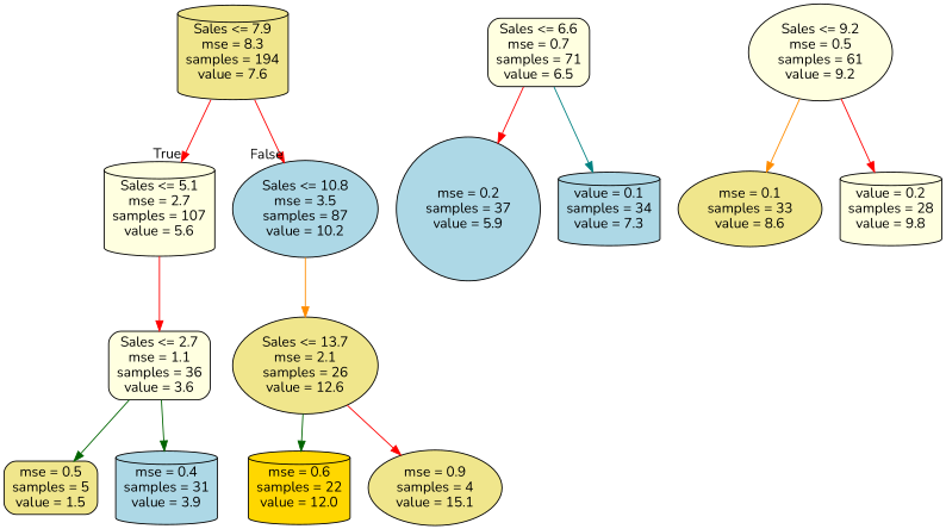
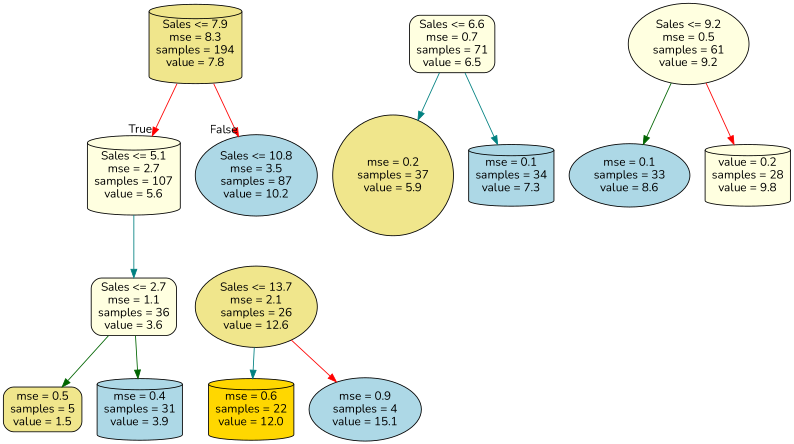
  digraph {
    fontname=Nunito
    node [color=black fillcolor=khaki fontname=Nunito shape=cylinder style="rounded,filled"]
    edge [color=red fontname=Nunito]
-   n1 [label="Sales <= 7.9\nmse = 8.3\nsamples = 194\nvalue = 7.6"]
+   n1 [label="Sales <= 7.9\nmse = 8.3\nsamples = 194\nvalue = 7.8"]
    n2 [fillcolor=lightyellow label="Sales <= 5.1\nmse = 2.7\nsamples = 107\nvalue = 5.6"]
    n3 [fillcolor=lightblue label="Sales <= 10.8\nmse = 3.5\nsamples = 87\nvalue = 10.2" shape=ellipse]
    n4 [fillcolor=lightyellow label="Sales <= 2.7\nmse = 1.1\nsamples = 36\nvalue = 3.6" shape=box]
    n5 [label="Sales <= 13.7\nmse = 2.1\nsamples = 26\nvalue = 12.6" shape=ellipse]
    n6 [label="mse = 0.5\nsamples = 5\nvalue = 1.5" shape=box]
    n7 [fillcolor=lightblue label="mse = 0.4\nsamples = 31\nvalue = 3.9"]
    n8 [fillcolor=lightyellow label="Sales <= 6.6\nmse = 0.7\nsamples = 71\nvalue = 6.5" shape=box]
-   n9 [fillcolor=lightblue label="mse = 0.2\nsamples = 37\nvalue = 5.9" shape=circle]
-   n10 [fillcolor=lightblue label="value = 0.1\nsamples = 34\nvalue = 7.3"]
+   n9 [label="mse = 0.2\nsamples = 37\nvalue = 5.9" shape=circle]
+   n10 [fillcolor=lightblue label="mse = 0.1\nsamples = 34\nvalue = 7.3"]
    n11 [fillcolor=lightyellow label="Sales <= 9.2\nmse = 0.5\nsamples = 61\nvalue = 9.2" shape=ellipse]
-   n12 [label="mse = 0.1\nsamples = 33\nvalue = 8.6" shape=ellipse]
+   n12 [fillcolor=lightblue label="mse = 0.1\nsamples = 33\nvalue = 8.6" shape=ellipse]
    n13 [fillcolor=lightyellow label="value = 0.2\nsamples = 28\nvalue = 9.8"]
    n14 [fillcolor=gold label="mse = 0.6\nsamples = 22\nvalue = 12.0"]
-   n15 [label="mse = 0.9\nsamples = 4\nvalue = 15.1" shape=ellipse]
+   n15 [fillcolor=lightblue label="mse = 0.9\nsamples = 4\nvalue = 15.1" shape=ellipse]
    n1 -> n2 [headlabel=True labelangle=45 labeldistance=2.5]
    n1 -> n3 [headlabel=False labelangle=-45 labeldistance=2.5]
-   n2 -> n4
-   n3 -> n5 [color=darkorange]
+   n2 -> n4 [color=teal]
    n4 -> n6 [color=darkgreen]
    n4 -> n7 [color=darkgreen]
-   n5 -> n14 [color=darkgreen]
+   n5 -> n14 [color=teal]
    n5 -> n15
-   n8 -> n9
+   n8 -> n9 [color=teal]
    n8 -> n10 [color=teal]
-   n11 -> n12 [color=darkorange]
+   n11 -> n12 [color=darkgreen]
    n11 -> n13
  }
